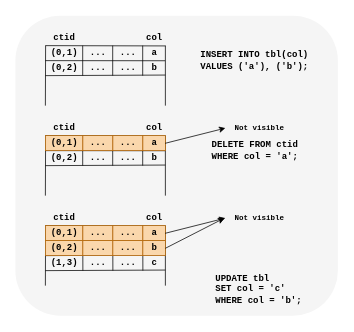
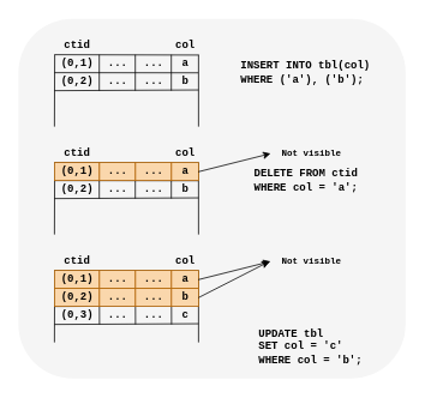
  <mxCell id="0" />
  <mxCell id="1" parent="0" />
  <mxCell id="2" value="" style="rounded=1;whiteSpace=wrap;html=1;fillColor=#f5f5f5;fontColor=#333333;strokeColor=none;" vertex="1" parent="1"><mxGeometry x="20" width="430" height="400" as="geometry" y="20" /></mxCell>
  <mxCell id="3" value="" style="endArrow=none;html=1;fontFamily=Courier New;fontStyle=1;labelBorderColor=none;spacing=2;fontSize=12;entryX=0.006;entryY=-0.003;entryDx=0;entryDy=0;entryPerimeter=0;" parent="1" target="11" edge="1"><mxGeometry x="20.0" y="20" width="50" height="50" as="geometry"><mxPoint x="60" y="140" as="sourcePoint" /><mxPoint x="60" y="60" as="targetPoint" /></mxGeometry></mxCell>
  <mxCell id="4" value="" style="endArrow=none;html=1;fontFamily=Courier New;fontStyle=1;labelBorderColor=none;spacing=2;fontSize=12;" parent="1" edge="1"><mxGeometry x="20.0" y="20" width="50" height="50" as="geometry"><mxPoint x="220" y="140" as="sourcePoint" /><mxPoint x="220" y="60" as="targetPoint" /></mxGeometry></mxCell>
  <mxCell id="5" value="" style="endArrow=none;html=1;fontFamily=Courier New;fontStyle=1;labelBorderColor=none;spacing=2;fontSize=12;entryX=1.005;entryY=0.02;entryDx=0;entryDy=0;entryPerimeter=0;" parent="1" target="18" edge="1"><mxGeometry x="20.0" y="20" width="50" height="50" as="geometry"><mxPoint x="60" y="60" as="sourcePoint" /><mxPoint x="240" y="60" as="targetPoint" /></mxGeometry></mxCell>
  <mxCell id="6" value="" style="endArrow=none;html=1;fontFamily=Courier New;fontStyle=1;labelBorderColor=none;spacing=2;fontSize=12;entryX=0.99;entryY=0.008;entryDx=0;entryDy=0;entryPerimeter=0;" parent="1" target="19" edge="1"><mxGeometry x="20.0" y="20" width="50" height="50" as="geometry"><mxPoint x="60" y="80" as="sourcePoint" /><mxPoint x="240" y="80" as="targetPoint" /></mxGeometry></mxCell>
  <mxCell id="7" value="" style="endArrow=none;html=1;fontFamily=Courier New;fontStyle=1;labelBorderColor=none;spacing=2;fontSize=12;entryX=0.998;entryY=0.962;entryDx=0;entryDy=0;entryPerimeter=0;" parent="1" target="19" edge="1"><mxGeometry x="20.0" y="20" width="50" height="50" as="geometry"><mxPoint x="60" y="100" as="sourcePoint" /><mxPoint x="240" y="100" as="targetPoint" /></mxGeometry></mxCell>
  <mxCell id="8" value="" style="endArrow=none;html=1;fontFamily=Courier New;fontStyle=1;labelBorderColor=none;spacing=2;fontSize=12;" parent="1" edge="1"><mxGeometry x="20.0" y="20" width="50" height="50" as="geometry"><mxPoint x="109.77" y="100" as="sourcePoint" /><mxPoint x="109.77" y="60" as="targetPoint" /></mxGeometry></mxCell>
  <mxCell id="9" value="" style="endArrow=none;html=1;fontFamily=Courier New;fontStyle=1;labelBorderColor=none;spacing=2;fontSize=12;" parent="1" edge="1"><mxGeometry x="20.0" y="20" width="50" height="50" as="geometry"><mxPoint x="189.77" y="100" as="sourcePoint" /><mxPoint x="189.77" y="60" as="targetPoint" /></mxGeometry></mxCell>
  <mxCell id="10" value="" style="endArrow=none;html=1;fontFamily=Courier New;fontStyle=1;labelBorderColor=none;spacing=2;fontSize=12;" parent="1" edge="1"><mxGeometry x="20.0" y="20" width="50" height="50" as="geometry"><mxPoint x="149.77" y="100" as="sourcePoint" /><mxPoint x="149.77" y="60" as="targetPoint" /></mxGeometry></mxCell>
  <mxCell id="11" value="(0,1)" style="text;html=1;resizable=0;autosize=1;align=center;verticalAlign=middle;points=[];fillColor=none;strokeColor=none;rounded=0;fontFamily=Courier New;fontStyle=1;labelBorderColor=none;spacing=2;fontSize=12;" parent="1" vertex="1"><mxGeometry x="60" y="60" width="50" height="20" as="geometry" /></mxCell>
  <mxCell id="12" value="(0,2)" style="text;html=1;resizable=0;autosize=1;align=center;verticalAlign=middle;points=[];fillColor=none;strokeColor=none;rounded=0;fontFamily=Courier New;fontStyle=1;labelBorderColor=none;spacing=2;fontSize=12;" parent="1" vertex="1"><mxGeometry x="60" y="80" width="50" height="20" as="geometry" /></mxCell>
- <mxCell id="13" value="&lt;div&gt;INSERT INTO tbl(col)&lt;/div&gt;&lt;div&gt;VALUES ('a'), ('b');&lt;/div&gt;" style="text;html=1;resizable=0;autosize=1;align=left;verticalAlign=middle;points=[];fillColor=none;strokeColor=none;rounded=0;fontFamily=Courier New;fontStyle=1;labelBorderColor=none;spacing=2;fontSize=12;" parent="1" vertex="1"><mxGeometry x="265" y="60" width="160" height="40" as="geometry" /></mxCell>
+ <mxCell id="13" value="&lt;div&gt;INSERT INTO tbl(col)&lt;/div&gt;&lt;div&gt;WHERE ('a'), ('b');&lt;/div&gt;" style="text;html=1;resizable=0;autosize=1;align=left;verticalAlign=middle;points=[];fillColor=none;strokeColor=none;rounded=0;fontFamily=Courier New;fontStyle=1;labelBorderColor=none;spacing=2;fontSize=12;" parent="1" vertex="1"><mxGeometry x="265" y="60" width="160" height="40" as="geometry" /></mxCell>
  <mxCell id="14" value="&lt;div&gt;...&lt;/div&gt;" style="text;html=1;resizable=0;autosize=1;align=center;verticalAlign=middle;points=[];fillColor=none;strokeColor=none;rounded=0;fontFamily=Courier New;fontStyle=1;labelBorderColor=none;spacing=2;fontSize=12;" parent="1" vertex="1"><mxGeometry x="110" y="60" width="40" height="20" as="geometry" /></mxCell>
  <mxCell id="15" value="&lt;div&gt;...&lt;/div&gt;" style="text;html=1;resizable=0;autosize=1;align=center;verticalAlign=middle;points=[];fillColor=none;strokeColor=none;rounded=0;fontFamily=Courier New;fontStyle=1;labelBorderColor=none;spacing=2;fontSize=12;" parent="1" vertex="1"><mxGeometry x="110" y="80" width="40" height="20" as="geometry" /></mxCell>
  <mxCell id="16" value="&lt;div&gt;...&lt;/div&gt;" style="text;html=1;resizable=0;autosize=1;align=center;verticalAlign=middle;points=[];fillColor=none;strokeColor=none;rounded=0;fontFamily=Courier New;fontStyle=1;labelBorderColor=none;spacing=2;fontSize=12;" parent="1" vertex="1"><mxGeometry x="150" y="60" width="40" height="20" as="geometry" /></mxCell>
  <mxCell id="17" value="&lt;div&gt;...&lt;/div&gt;" style="text;html=1;resizable=0;autosize=1;align=center;verticalAlign=middle;points=[];fillColor=none;strokeColor=none;rounded=0;fontFamily=Courier New;fontStyle=1;labelBorderColor=none;spacing=2;fontSize=12;" parent="1" vertex="1"><mxGeometry x="150" y="80" width="40" height="20" as="geometry" /></mxCell>
  <mxCell id="18" value="a" style="text;html=1;resizable=0;autosize=1;align=center;verticalAlign=middle;points=[];fillColor=none;strokeColor=none;rounded=0;fontFamily=Courier New;fontStyle=1;labelBorderColor=none;spacing=2;fontSize=12;" parent="1" vertex="1"><mxGeometry x="190" y="60" width="30" height="20" as="geometry" /></mxCell>
  <mxCell id="19" value="b" style="text;html=1;resizable=0;autosize=1;align=center;verticalAlign=middle;points=[];fillColor=none;strokeColor=none;rounded=0;fontFamily=Courier New;fontStyle=1;labelBorderColor=none;spacing=2;fontSize=12;" parent="1" vertex="1"><mxGeometry x="190" y="80" width="30" height="20" as="geometry" /></mxCell>
  <mxCell id="20" value="ctid" style="text;html=1;resizable=0;autosize=1;align=center;verticalAlign=middle;points=[];fillColor=none;strokeColor=none;rounded=0;fontFamily=Courier New;fontStyle=1;labelBorderColor=none;spacing=2;fontSize=12;" parent="1" vertex="1"><mxGeometry x="60" y="40" width="50" height="20" as="geometry" /></mxCell>
  <mxCell id="21" value="col" style="text;html=1;resizable=0;autosize=1;align=center;verticalAlign=middle;points=[];fillColor=none;strokeColor=none;rounded=0;fontFamily=Courier New;fontStyle=1;labelBorderColor=none;spacing=2;fontSize=12;" parent="1" vertex="1"><mxGeometry x="185" y="40" width="40" height="20" as="geometry" /></mxCell>
  <mxCell id="22" value="" style="endArrow=none;html=1;fontFamily=Courier New;fontStyle=1;labelBorderColor=none;spacing=2;fontSize=12;entryX=0.006;entryY=-0.003;entryDx=0;entryDy=0;entryPerimeter=0;" parent="1" target="30" edge="1"><mxGeometry x="20.0" y="20" width="50" height="50" as="geometry"><mxPoint x="60" y="260" as="sourcePoint" /><mxPoint x="60" y="180" as="targetPoint" /></mxGeometry></mxCell>
  <mxCell id="23" value="" style="endArrow=none;html=1;fontFamily=Courier New;fontStyle=1;labelBorderColor=none;spacing=2;fontSize=12;" parent="1" edge="1"><mxGeometry x="20.0" y="20" width="50" height="50" as="geometry"><mxPoint x="220" y="260" as="sourcePoint" /><mxPoint x="220" y="180" as="targetPoint" /></mxGeometry></mxCell>
  <mxCell id="24" value="" style="endArrow=none;html=1;fontFamily=Courier New;fontStyle=1;labelBorderColor=none;spacing=2;fontSize=12;entryX=1.005;entryY=0.02;entryDx=0;entryDy=0;entryPerimeter=0;" parent="1" target="37" edge="1"><mxGeometry x="20.0" y="20" width="50" height="50" as="geometry"><mxPoint x="60" y="180" as="sourcePoint" /><mxPoint x="240" y="180" as="targetPoint" /></mxGeometry></mxCell>
  <mxCell id="25" value="" style="endArrow=none;html=1;fontFamily=Courier New;fontStyle=1;labelBorderColor=none;spacing=2;fontSize=12;entryX=0.99;entryY=0.008;entryDx=0;entryDy=0;entryPerimeter=0;" parent="1" target="38" edge="1"><mxGeometry x="20.0" y="20" width="50" height="50" as="geometry"><mxPoint x="60" y="200" as="sourcePoint" /><mxPoint x="240" y="200" as="targetPoint" /></mxGeometry></mxCell>
  <mxCell id="26" value="" style="endArrow=none;html=1;fontFamily=Courier New;fontStyle=1;labelBorderColor=none;spacing=2;fontSize=12;entryX=0.998;entryY=0.962;entryDx=0;entryDy=0;entryPerimeter=0;" parent="1" target="38" edge="1"><mxGeometry x="20.0" y="20" width="50" height="50" as="geometry"><mxPoint x="60" y="220" as="sourcePoint" /><mxPoint x="240" y="220" as="targetPoint" /></mxGeometry></mxCell>
  <mxCell id="27" value="" style="endArrow=none;html=1;fontFamily=Courier New;fontStyle=1;labelBorderColor=none;spacing=2;fontSize=12;" parent="1" edge="1"><mxGeometry x="20.0" y="20" width="50" height="50" as="geometry"><mxPoint x="109.77" y="220" as="sourcePoint" /><mxPoint x="109.77" y="180" as="targetPoint" /></mxGeometry></mxCell>
  <mxCell id="28" value="" style="endArrow=none;html=1;fontFamily=Courier New;fontStyle=1;labelBorderColor=none;spacing=2;fontSize=12;" parent="1" edge="1"><mxGeometry x="20.0" y="20" width="50" height="50" as="geometry"><mxPoint x="189.77" y="220" as="sourcePoint" /><mxPoint x="189.77" y="180" as="targetPoint" /></mxGeometry></mxCell>
  <mxCell id="29" value="" style="endArrow=none;html=1;fontFamily=Courier New;fontStyle=1;labelBorderColor=none;spacing=2;fontSize=12;" parent="1" edge="1"><mxGeometry x="20.0" y="20" width="50" height="50" as="geometry"><mxPoint x="149.77" y="220" as="sourcePoint" /><mxPoint x="149.77" y="180" as="targetPoint" /></mxGeometry></mxCell>
  <mxCell id="30" value="(0,1)" style="text;html=1;resizable=0;autosize=1;align=center;verticalAlign=middle;points=[];fillColor=#fad7ac;strokeColor=#b46504;rounded=0;fontFamily=Courier New;fontStyle=1;labelBorderColor=none;spacing=2;fontSize=12;" parent="1" vertex="1"><mxGeometry x="60" y="180" width="50" height="20" as="geometry" /></mxCell>
  <mxCell id="31" value="(0,2)" style="text;html=1;resizable=0;autosize=1;align=center;verticalAlign=middle;points=[];fillColor=none;strokeColor=none;rounded=0;fontFamily=Courier New;fontStyle=1;labelBorderColor=none;spacing=2;fontSize=12;" parent="1" vertex="1"><mxGeometry x="60" y="200" width="50" height="20" as="geometry" /></mxCell>
  <mxCell id="32" value="&lt;div&gt;DELETE FROM ctid&lt;/div&gt;&lt;div&gt;WHERE col = 'a';&lt;/div&gt;" style="text;html=1;resizable=0;autosize=1;align=left;verticalAlign=middle;points=[];fillColor=none;strokeColor=none;rounded=0;fontFamily=Courier New;fontStyle=1;labelBorderColor=none;spacing=2;fontSize=12;" parent="1" vertex="1"><mxGeometry x="280" y="180" width="130" height="40" as="geometry" /></mxCell>
  <mxCell id="33" value="&lt;div&gt;...&lt;/div&gt;" style="text;html=1;resizable=0;autosize=1;align=center;verticalAlign=middle;points=[];fillColor=#fad7ac;strokeColor=#b46504;rounded=0;fontFamily=Courier New;fontStyle=1;labelBorderColor=none;spacing=2;fontSize=12;" parent="1" vertex="1"><mxGeometry x="110" y="180" width="40" height="20" as="geometry" /></mxCell>
  <mxCell id="34" value="&lt;div&gt;...&lt;/div&gt;" style="text;html=1;resizable=0;autosize=1;align=center;verticalAlign=middle;points=[];fillColor=none;strokeColor=none;rounded=0;fontFamily=Courier New;fontStyle=1;labelBorderColor=none;spacing=2;fontSize=12;" parent="1" vertex="1"><mxGeometry x="110" y="200" width="40" height="20" as="geometry" /></mxCell>
  <mxCell id="35" value="&lt;div&gt;...&lt;/div&gt;" style="text;html=1;resizable=0;autosize=1;align=center;verticalAlign=middle;points=[];fillColor=#fad7ac;strokeColor=#b46504;rounded=0;fontFamily=Courier New;fontStyle=1;labelBorderColor=none;spacing=2;fontSize=12;" parent="1" vertex="1"><mxGeometry x="150" y="180" width="40" height="20" as="geometry" /></mxCell>
  <mxCell id="36" value="&lt;div&gt;...&lt;/div&gt;" style="text;html=1;resizable=0;autosize=1;align=center;verticalAlign=middle;points=[];fillColor=none;strokeColor=none;rounded=0;fontFamily=Courier New;fontStyle=1;labelBorderColor=none;spacing=2;fontSize=12;" parent="1" vertex="1"><mxGeometry x="150" y="200" width="40" height="20" as="geometry" /></mxCell>
  <mxCell id="37" value="a" style="text;html=1;resizable=0;autosize=1;align=center;verticalAlign=middle;points=[];fillColor=#fad7ac;strokeColor=#b46504;rounded=0;fontFamily=Courier New;fontStyle=1;labelBorderColor=none;spacing=2;fontSize=12;" parent="1" vertex="1"><mxGeometry x="190" y="180" width="30" height="20" as="geometry" /></mxCell>
  <mxCell id="38" value="b" style="text;html=1;resizable=0;autosize=1;align=center;verticalAlign=middle;points=[];fillColor=none;strokeColor=none;rounded=0;fontFamily=Courier New;fontStyle=1;labelBorderColor=none;spacing=2;fontSize=12;" parent="1" vertex="1"><mxGeometry x="190" y="200" width="30" height="20" as="geometry" /></mxCell>
  <mxCell id="39" value="ctid" style="text;html=1;resizable=0;autosize=1;align=center;verticalAlign=middle;points=[];fillColor=none;strokeColor=none;rounded=0;fontFamily=Courier New;fontStyle=1;labelBorderColor=none;spacing=2;fontSize=12;" parent="1" vertex="1"><mxGeometry x="60" y="160" width="50" height="20" as="geometry" /></mxCell>
  <mxCell id="40" value="col" style="text;html=1;resizable=0;autosize=1;align=center;verticalAlign=middle;points=[];fillColor=none;strokeColor=none;rounded=0;fontFamily=Courier New;fontStyle=1;labelBorderColor=none;spacing=2;fontSize=12;" parent="1" vertex="1"><mxGeometry x="185" y="160" width="40" height="20" as="geometry" /></mxCell>
  <mxCell id="41" value="Not visible" style="text;html=1;align=center;verticalAlign=middle;resizable=0;points=[];autosize=1;strokeColor=none;fontFamily=Courier New;fontStyle=1;labelBorderColor=none;spacing=2;fontSize=10;" parent="1" vertex="1"><mxGeometry x="300" y="160" width="90" height="20" as="geometry" /></mxCell>
  <mxCell id="42" style="edgeStyle=none;rounded=0;orthogonalLoop=1;jettySize=auto;html=1;entryX=0;entryY=0.5;entryDx=0;entryDy=0;entryPerimeter=0;fontFamily=Courier New;fontSize=12;exitX=0.988;exitY=0.513;exitDx=0;exitDy=0;exitPerimeter=0;" parent="1" source="37" target="41" edge="1"><mxGeometry x="20.0" y="20" as="geometry" /></mxCell>
  <mxCell id="43" value="" style="endArrow=none;html=1;fontFamily=Courier New;fontStyle=1;labelBorderColor=none;spacing=2;fontSize=12;entryX=0.006;entryY=-0.003;entryDx=0;entryDy=0;entryPerimeter=0;" parent="1" edge="1"><mxGeometry x="20.0" y="20" width="50" height="50" as="geometry"><mxPoint x="60" y="380" as="sourcePoint" /><mxPoint x="60.3" y="299.94" as="targetPoint" /></mxGeometry></mxCell>
  <mxCell id="44" value="" style="endArrow=none;html=1;fontFamily=Courier New;fontStyle=1;labelBorderColor=none;spacing=2;fontSize=12;" parent="1" edge="1"><mxGeometry x="20.0" y="20" width="50" height="50" as="geometry"><mxPoint x="220" y="380" as="sourcePoint" /><mxPoint x="220" y="300" as="targetPoint" /></mxGeometry></mxCell>
  <mxCell id="45" value="" style="endArrow=none;html=1;fontFamily=Courier New;fontStyle=1;labelBorderColor=none;spacing=2;fontSize=12;entryX=1.005;entryY=0.02;entryDx=0;entryDy=0;entryPerimeter=0;" parent="1" target="58" edge="1"><mxGeometry x="20.0" y="20" width="50" height="50" as="geometry"><mxPoint x="60" y="300" as="sourcePoint" /><mxPoint x="240" y="300" as="targetPoint" /></mxGeometry></mxCell>
  <mxCell id="46" value="" style="endArrow=none;html=1;fontFamily=Courier New;fontStyle=1;labelBorderColor=none;spacing=2;fontSize=12;entryX=0.99;entryY=0.008;entryDx=0;entryDy=0;entryPerimeter=0;" parent="1" target="59" edge="1"><mxGeometry x="20.0" y="20" width="50" height="50" as="geometry"><mxPoint x="60" y="320" as="sourcePoint" /><mxPoint x="240" y="320" as="targetPoint" /></mxGeometry></mxCell>
  <mxCell id="47" value="" style="endArrow=none;html=1;fontFamily=Courier New;fontStyle=1;labelBorderColor=none;spacing=2;fontSize=12;entryX=0.998;entryY=0.962;entryDx=0;entryDy=0;entryPerimeter=0;" parent="1" target="59" edge="1"><mxGeometry x="20.0" y="20" width="50" height="50" as="geometry"><mxPoint x="60" y="340" as="sourcePoint" /><mxPoint x="240" y="340" as="targetPoint" /></mxGeometry></mxCell>
  <mxCell id="48" value="" style="endArrow=none;html=1;fontFamily=Courier New;fontStyle=1;labelBorderColor=none;spacing=2;fontSize=12;" parent="1" edge="1"><mxGeometry x="20.0" y="20" width="50" height="50" as="geometry"><mxPoint x="110" y="360" as="sourcePoint" /><mxPoint x="109.77" y="300" as="targetPoint" /></mxGeometry></mxCell>
  <mxCell id="49" value="" style="endArrow=none;html=1;fontFamily=Courier New;fontStyle=1;labelBorderColor=none;spacing=2;fontSize=12;" parent="1" edge="1"><mxGeometry x="20.0" y="20" width="50" height="50" as="geometry"><mxPoint x="190" y="360" as="sourcePoint" /><mxPoint x="189.77" y="300" as="targetPoint" /></mxGeometry></mxCell>
  <mxCell id="50" value="" style="endArrow=none;html=1;fontFamily=Courier New;fontStyle=1;labelBorderColor=none;spacing=2;fontSize=12;" parent="1" edge="1"><mxGeometry x="20.0" y="20" width="50" height="50" as="geometry"><mxPoint x="150" y="360" as="sourcePoint" /><mxPoint x="149.77" y="300" as="targetPoint" /></mxGeometry></mxCell>
  <mxCell id="51" value="(0,1)" style="text;html=1;resizable=0;autosize=1;align=center;verticalAlign=middle;points=[];fillColor=#fad7ac;strokeColor=#b46504;rounded=0;fontFamily=Courier New;fontStyle=1;labelBorderColor=none;spacing=2;fontSize=12;" parent="1" vertex="1"><mxGeometry x="60" y="300" width="50" height="20" as="geometry" /></mxCell>
  <mxCell id="52" value="(0,2)" style="text;html=1;resizable=0;autosize=1;align=center;verticalAlign=middle;points=[];fillColor=#fad7ac;strokeColor=#b46504;rounded=0;fontFamily=Courier New;fontStyle=1;labelBorderColor=none;spacing=2;fontSize=12;" parent="1" vertex="1"><mxGeometry x="60" y="320" width="50" height="20" as="geometry" /></mxCell>
  <mxCell id="53" value="&lt;div align=&quot;left&quot;&gt;UPDATE tbl&lt;/div&gt;&lt;div align=&quot;left&quot;&gt;SET col = 'c'&lt;/div&gt;&lt;div align=&quot;left&quot;&gt;WHERE col = 'b';&lt;/div&gt;" style="text;html=1;resizable=0;autosize=1;align=left;verticalAlign=middle;points=[];fillColor=none;strokeColor=none;rounded=0;fontFamily=Courier New;fontStyle=1;labelBorderColor=none;spacing=2;fontSize=12;" parent="1" vertex="1"><mxGeometry x="285" y="360" width="130" height="50" as="geometry" /></mxCell>
  <mxCell id="54" value="&lt;div&gt;...&lt;/div&gt;" style="text;html=1;resizable=0;autosize=1;align=center;verticalAlign=middle;points=[];fillColor=#fad7ac;strokeColor=#b46504;rounded=0;fontFamily=Courier New;fontStyle=1;labelBorderColor=none;spacing=2;fontSize=12;" parent="1" vertex="1"><mxGeometry x="110" y="300" width="40" height="20" as="geometry" /></mxCell>
  <mxCell id="55" value="&lt;div&gt;...&lt;/div&gt;" style="text;html=1;resizable=0;autosize=1;align=center;verticalAlign=middle;points=[];fillColor=#fad7ac;strokeColor=#b46504;rounded=0;fontFamily=Courier New;fontStyle=1;labelBorderColor=none;spacing=2;fontSize=12;" parent="1" vertex="1"><mxGeometry x="110" y="320" width="40" height="20" as="geometry" /></mxCell>
  <mxCell id="56" value="&lt;div&gt;...&lt;/div&gt;" style="text;html=1;resizable=0;autosize=1;align=center;verticalAlign=middle;points=[];fillColor=#fad7ac;strokeColor=#b46504;rounded=0;fontFamily=Courier New;fontStyle=1;labelBorderColor=none;spacing=2;fontSize=12;" parent="1" vertex="1"><mxGeometry x="150" y="300" width="40" height="20" as="geometry" /></mxCell>
  <mxCell id="57" value="&lt;div&gt;...&lt;/div&gt;" style="text;html=1;resizable=0;autosize=1;align=center;verticalAlign=middle;points=[];fillColor=#fad7ac;strokeColor=#b46504;rounded=0;fontFamily=Courier New;fontStyle=1;labelBorderColor=none;spacing=2;fontSize=12;" parent="1" vertex="1"><mxGeometry x="150" y="320" width="40" height="20" as="geometry" /></mxCell>
  <mxCell id="58" value="a" style="text;html=1;resizable=0;autosize=1;align=center;verticalAlign=middle;points=[];fillColor=#fad7ac;strokeColor=#b46504;rounded=0;fontFamily=Courier New;fontStyle=1;labelBorderColor=none;spacing=2;fontSize=12;" parent="1" vertex="1"><mxGeometry x="190" y="300" width="30" height="20" as="geometry" /></mxCell>
  <mxCell id="59" value="b" style="text;html=1;resizable=0;autosize=1;align=center;verticalAlign=middle;points=[];fillColor=#fad7ac;strokeColor=#b46504;rounded=0;fontFamily=Courier New;fontStyle=1;labelBorderColor=none;spacing=2;fontSize=12;" parent="1" vertex="1"><mxGeometry x="190" y="320" width="30" height="20" as="geometry" /></mxCell>
  <mxCell id="60" value="ctid" style="text;html=1;resizable=0;autosize=1;align=center;verticalAlign=middle;points=[];fillColor=none;strokeColor=none;rounded=0;fontFamily=Courier New;fontStyle=1;labelBorderColor=none;spacing=2;fontSize=12;" parent="1" vertex="1"><mxGeometry x="60" y="280" width="50" height="20" as="geometry" /></mxCell>
  <mxCell id="61" value="col" style="text;html=1;resizable=0;autosize=1;align=center;verticalAlign=middle;points=[];fillColor=none;strokeColor=none;rounded=0;fontFamily=Courier New;fontStyle=1;labelBorderColor=none;spacing=2;fontSize=12;" parent="1" vertex="1"><mxGeometry x="185" y="280" width="40" height="20" as="geometry" /></mxCell>
  <mxCell id="62" value="Not visible" style="text;html=1;align=center;verticalAlign=middle;resizable=0;points=[];autosize=1;strokeColor=none;fontFamily=Courier New;fontStyle=1;labelBorderColor=none;spacing=2;fontSize=10;" parent="1" vertex="1"><mxGeometry x="300" y="280" width="90" height="20" as="geometry" /></mxCell>
  <mxCell id="63" style="edgeStyle=none;rounded=0;orthogonalLoop=1;jettySize=auto;html=1;entryX=0;entryY=0.5;entryDx=0;entryDy=0;entryPerimeter=0;fontFamily=Courier New;fontSize=12;exitX=0.988;exitY=0.513;exitDx=0;exitDy=0;exitPerimeter=0;" parent="1" source="58" target="62" edge="1"><mxGeometry x="20.0" y="20" as="geometry" /></mxCell>
  <mxCell id="64" style="edgeStyle=none;rounded=0;orthogonalLoop=1;jettySize=auto;html=1;entryX=-0.015;entryY=0.5;entryDx=0;entryDy=0;entryPerimeter=0;fontFamily=Courier New;fontSize=12;exitX=0.997;exitY=0.513;exitDx=0;exitDy=0;exitPerimeter=0;" parent="1" source="59" target="62" edge="1"><mxGeometry x="20.0" y="20" as="geometry" /></mxCell>
  <mxCell id="65" value="" style="endArrow=none;html=1;fontFamily=Courier New;fontStyle=1;labelBorderColor=none;spacing=2;fontSize=12;entryX=0.998;entryY=0.962;entryDx=0;entryDy=0;entryPerimeter=0;" parent="1" edge="1"><mxGeometry x="19.0" y="20" width="50" height="50" as="geometry"><mxPoint x="60" y="360" as="sourcePoint" /><mxPoint x="219.94" y="359.24" as="targetPoint" /></mxGeometry></mxCell>
- <mxCell id="66" value="(1,3)" style="text;html=1;resizable=0;autosize=1;align=center;verticalAlign=middle;points=[];fillColor=none;strokeColor=none;rounded=0;fontFamily=Courier New;fontStyle=1;labelBorderColor=none;spacing=2;fontSize=12;" parent="1" vertex="1"><mxGeometry x="60" y="340" width="50" height="20" as="geometry" /></mxCell>
+ <mxCell id="66" value="(0,3)" style="text;html=1;resizable=0;autosize=1;align=center;verticalAlign=middle;points=[];fillColor=none;strokeColor=none;rounded=0;fontFamily=Courier New;fontStyle=1;labelBorderColor=none;spacing=2;fontSize=12;" parent="1" vertex="1"><mxGeometry x="60" y="340" width="50" height="20" as="geometry" /></mxCell>
  <mxCell id="67" value="&lt;div&gt;...&lt;/div&gt;" style="text;html=1;resizable=0;autosize=1;align=center;verticalAlign=middle;points=[];fillColor=none;strokeColor=none;rounded=0;fontFamily=Courier New;fontStyle=1;labelBorderColor=none;spacing=2;fontSize=12;" parent="1" vertex="1"><mxGeometry x="110" y="340" width="40" height="20" as="geometry" /></mxCell>
  <mxCell id="68" value="&lt;div&gt;...&lt;/div&gt;" style="text;html=1;resizable=0;autosize=1;align=center;verticalAlign=middle;points=[];fillColor=none;strokeColor=none;rounded=0;fontFamily=Courier New;fontStyle=1;labelBorderColor=none;spacing=2;fontSize=12;" parent="1" vertex="1"><mxGeometry x="150" y="340" width="40" height="20" as="geometry" /></mxCell>
  <mxCell id="69" value="c" style="text;html=1;resizable=0;autosize=1;align=center;verticalAlign=middle;points=[];fillColor=none;strokeColor=none;rounded=0;fontFamily=Courier New;fontStyle=1;labelBorderColor=none;spacing=2;fontSize=12;" parent="1" vertex="1"><mxGeometry x="190" y="340" width="30" height="20" as="geometry" /></mxCell>
